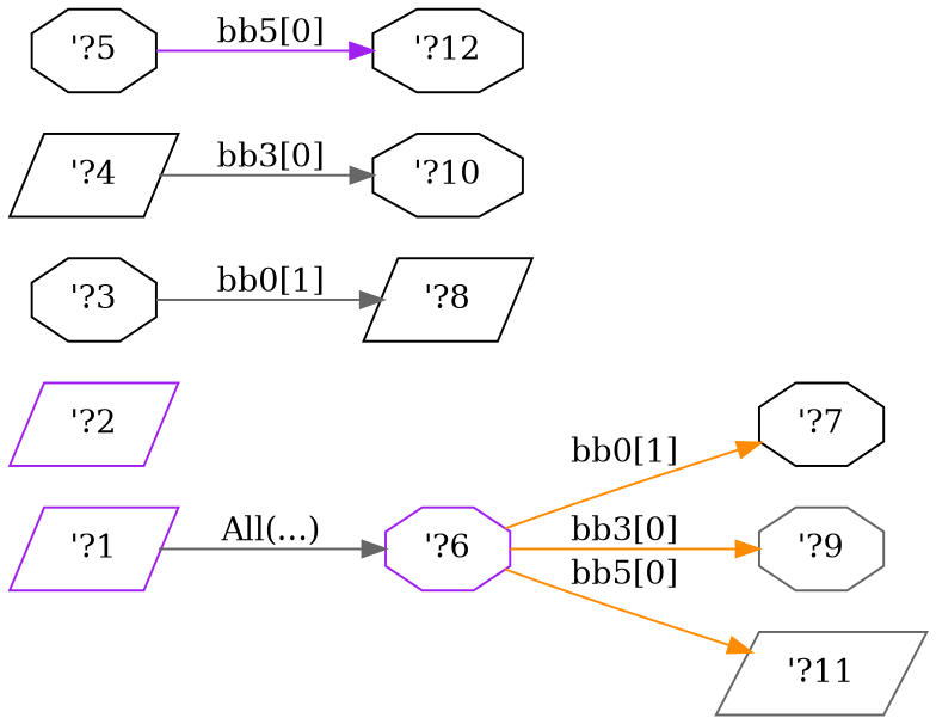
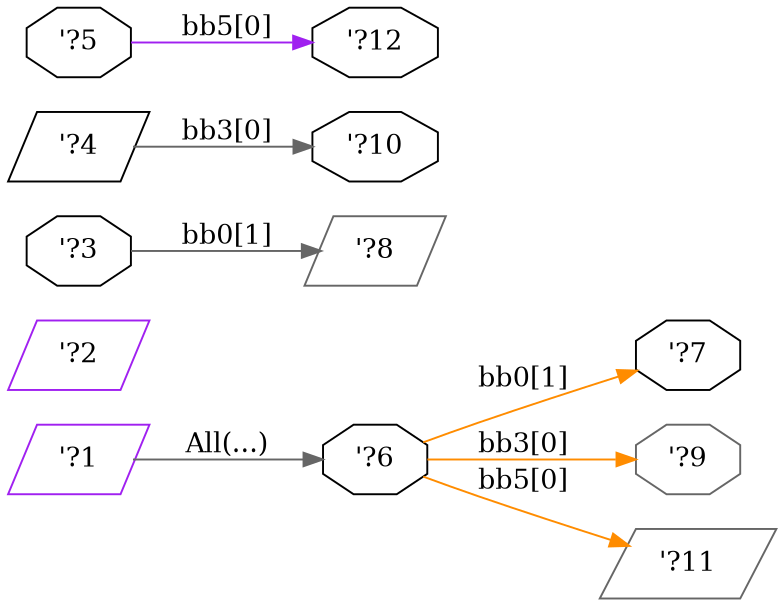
  digraph {
    rankdir=LR
    node [color=black shape=octagon]
    edge [color=gray40]
    n1 [color=purple label="\'?1" shape=parallelogram]
-   n2 [color=purple label="\'?6"]
+   n2 [label="\'?6"]
    n3 [label="\'?7"]
    n4 [color=gray40 label="\'?9"]
    n5 [color=gray40 label="\'?11" shape=parallelogram]
    n6 [color=purple label="\'?2" shape=parallelogram]
    n7 [label="\'?3"]
-   n8 [label="\'?8" shape=parallelogram]
+   n8 [color=gray40 label="\'?8" shape=parallelogram]
    n9 [label="\'?4" shape=parallelogram]
    n10 [label="\'?10"]
    n11 [label="\'?5"]
    n12 [label="\'?12"]
    n1 -> n2 [label="All(...)"]
    n2 -> n3 [color=darkorange label="bb0[1]"]
    n2 -> n4 [color=darkorange label="bb3[0]"]
    n2 -> n5 [color=darkorange label="bb5[0]"]
    n7 -> n8 [label="bb0[1]"]
    n9 -> n10 [label="bb3[0]"]
    n11 -> n12 [color=purple label="bb5[0]"]
  }
